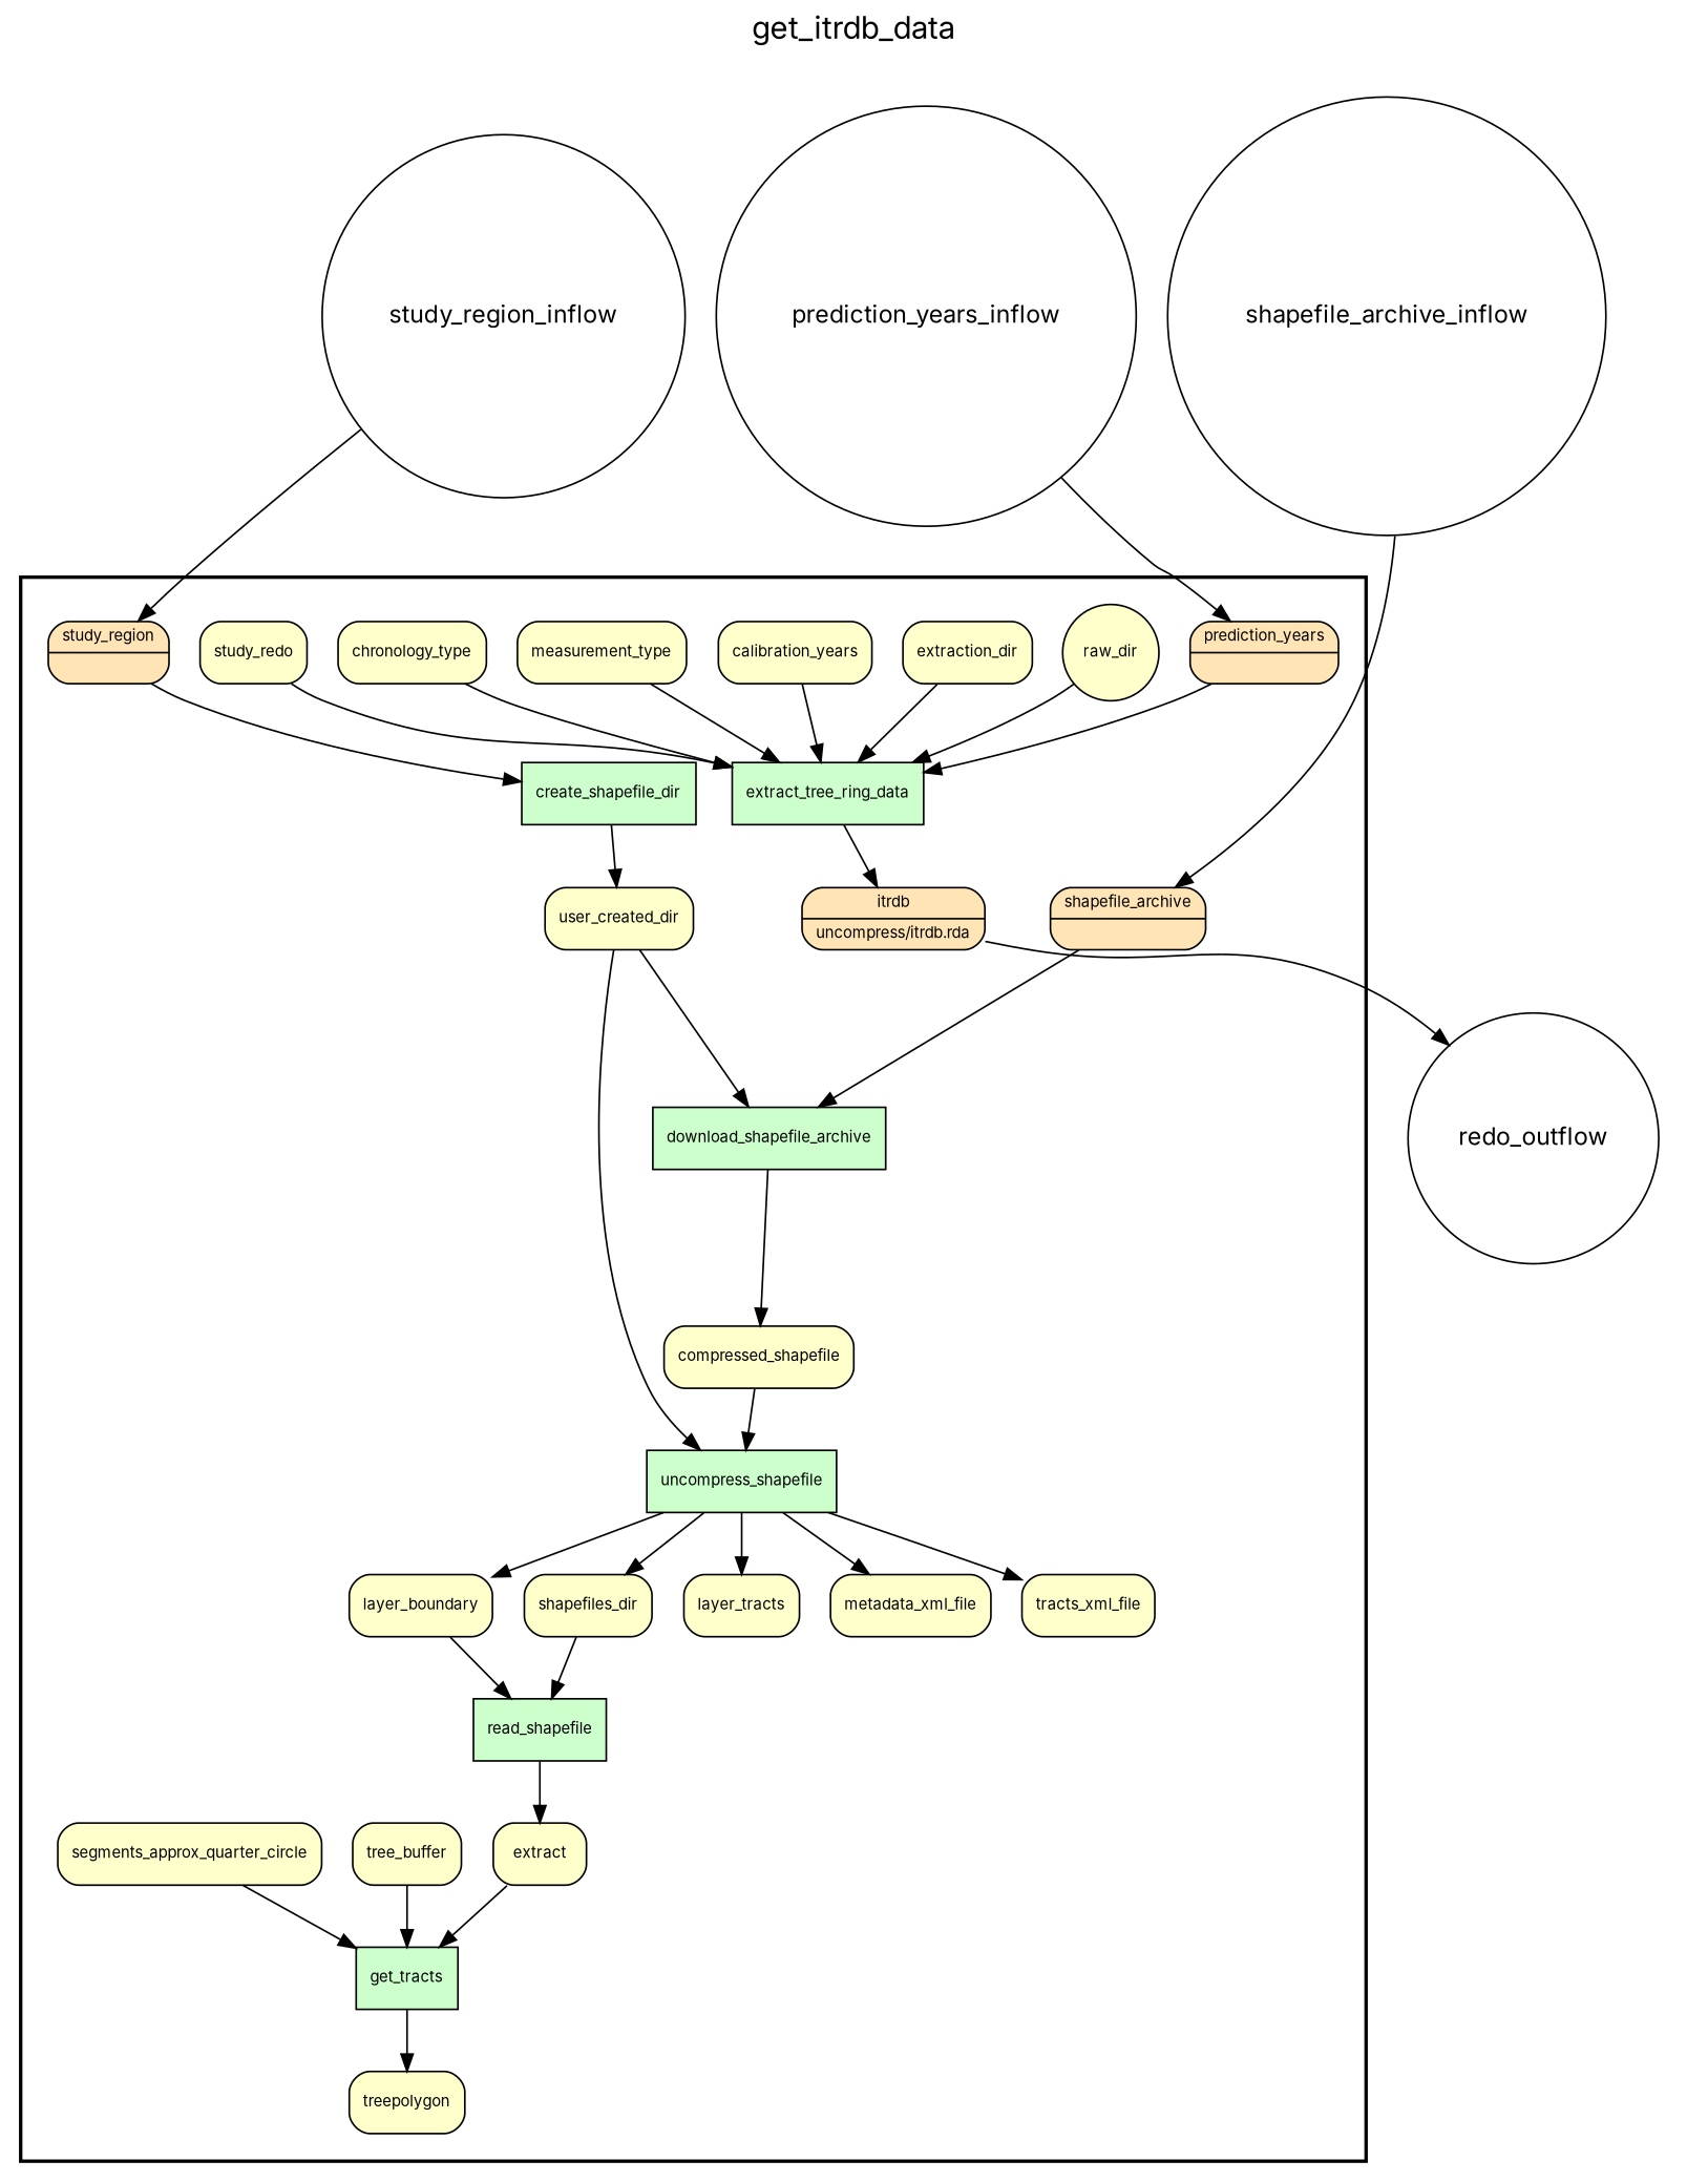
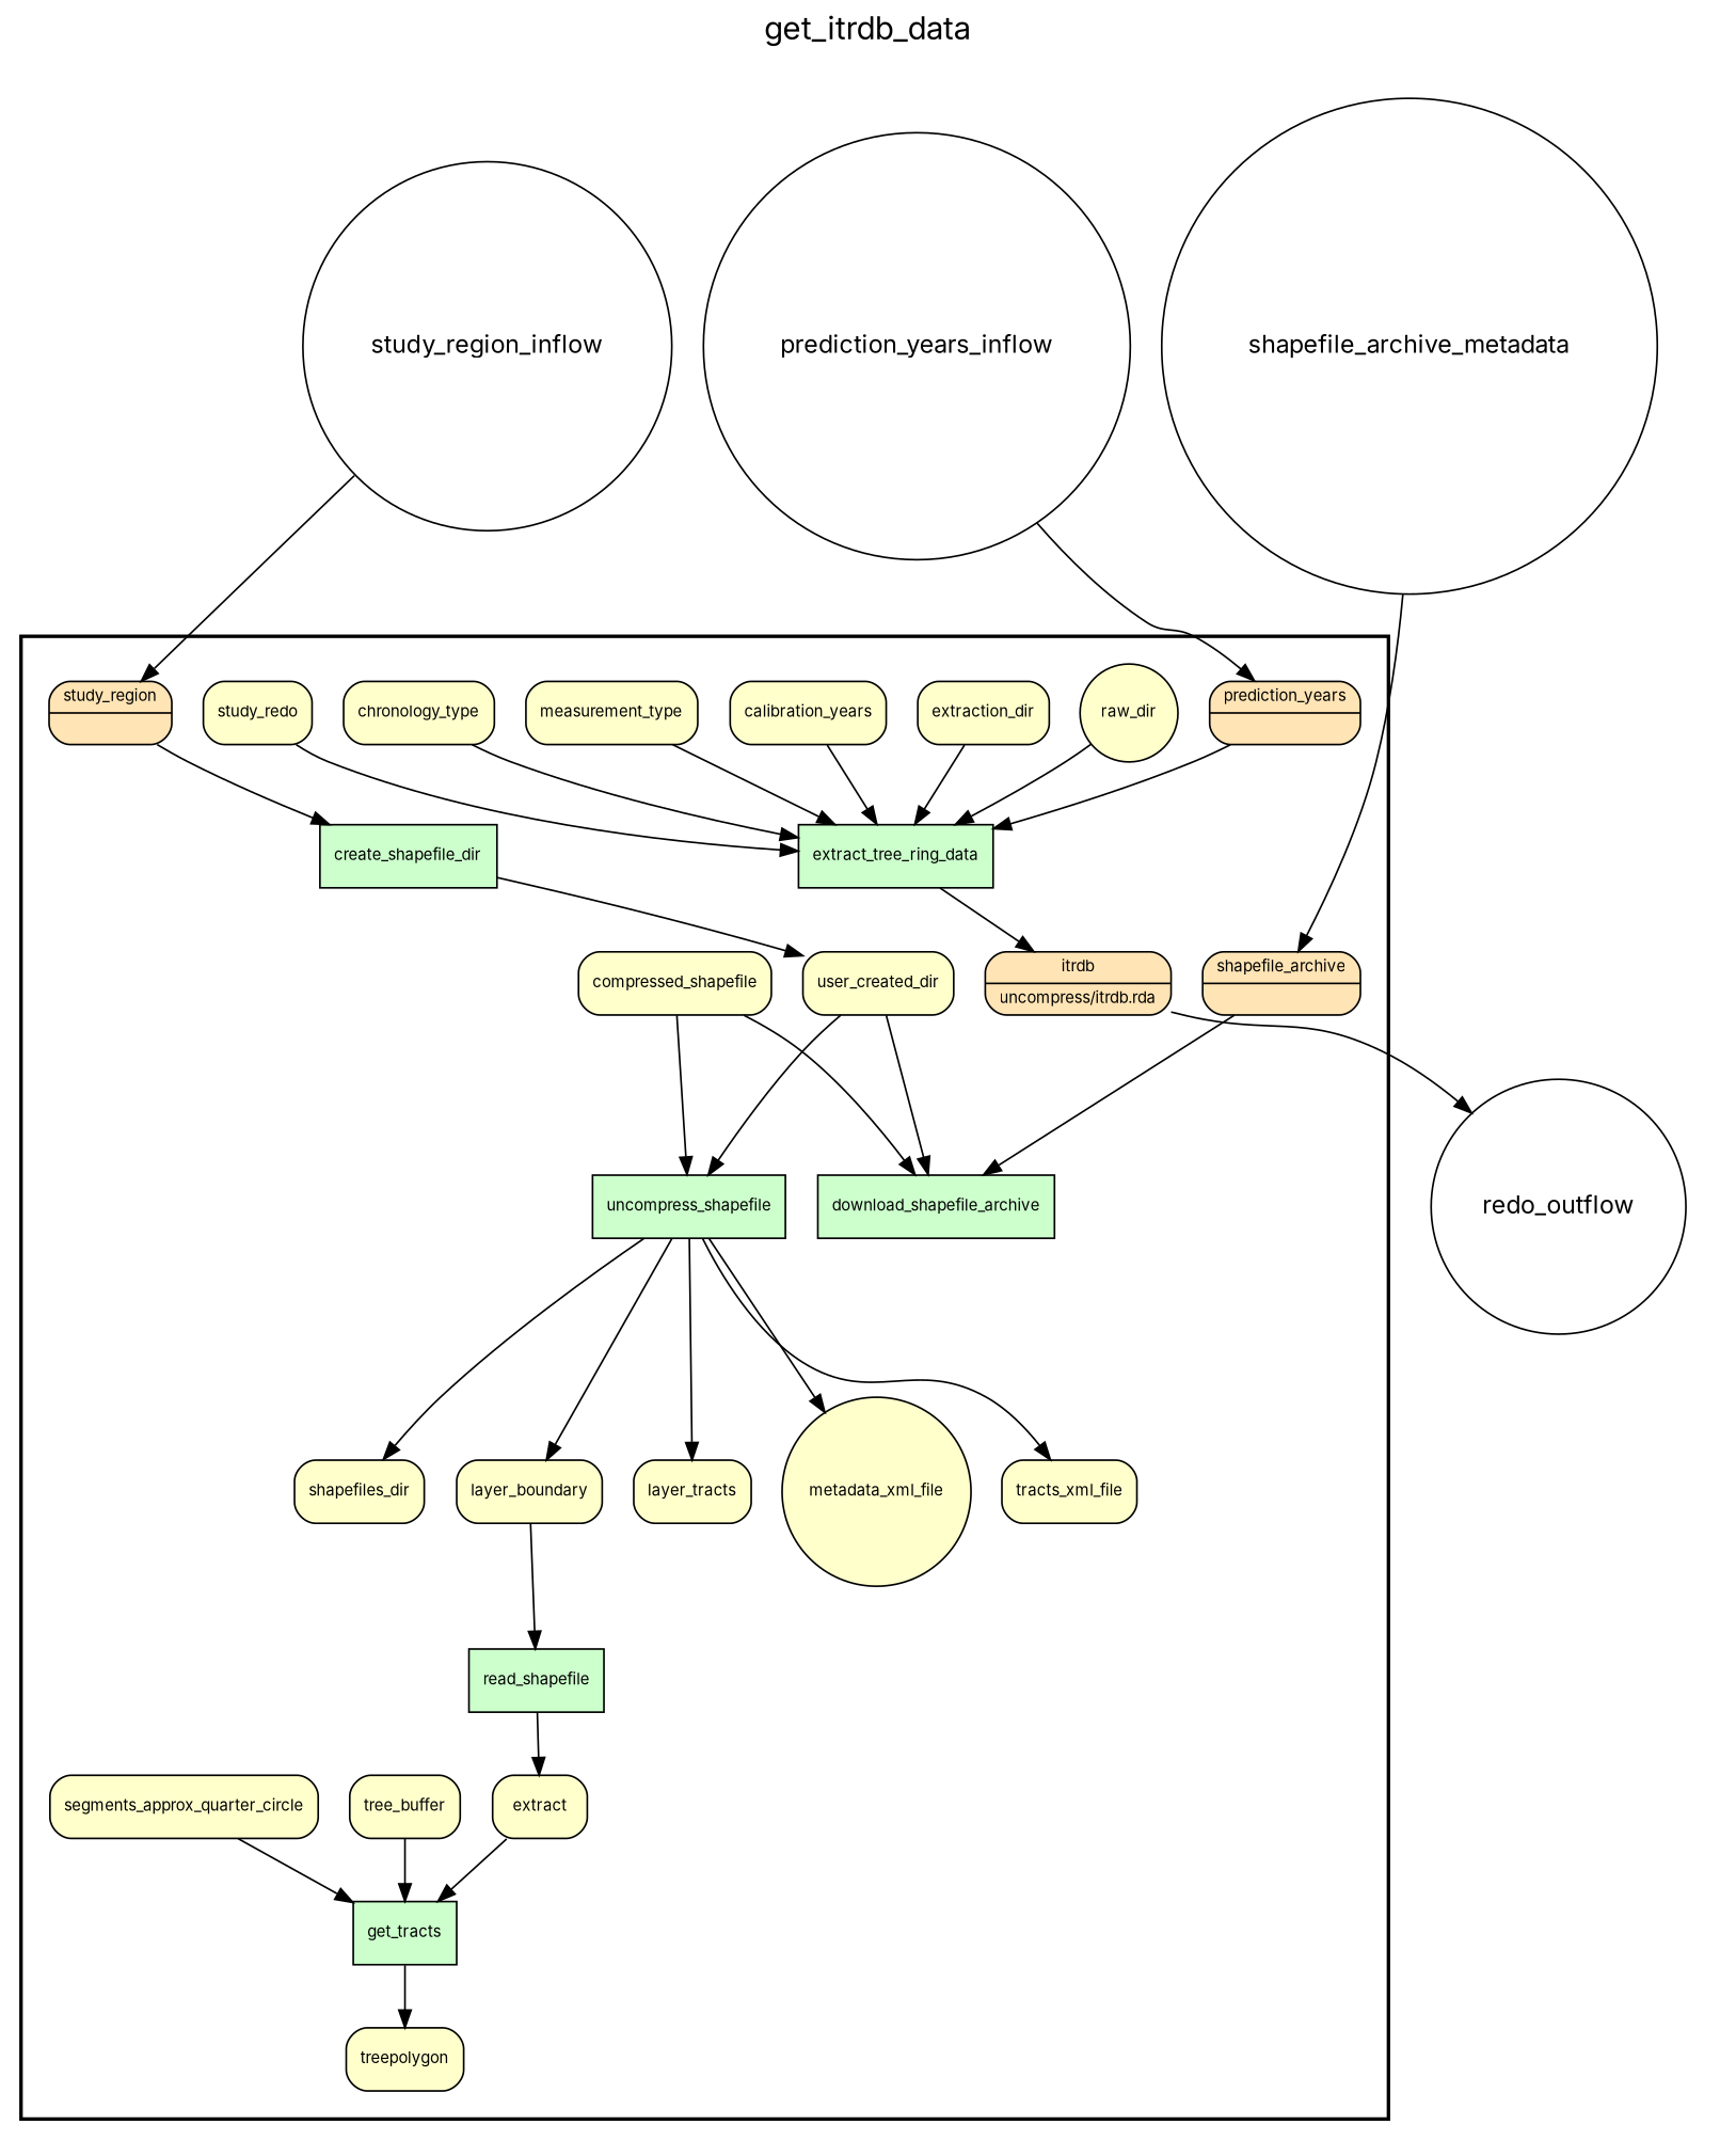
  digraph {
    fontname=Inter
    fontsize=18
    label=get_itrdb_data
    labelloc=t
    rankdir=TB
    node [fillcolor="#FFFFCC" fontname=Inter fontsize=9 peripheries=1 shape=box style="rounded,filled"]
    edge [fontname=Inter]
    create_shapefile_dir [fillcolor="#CCFFCC" style=filled]
    download_shapefile_archive [fillcolor="#CCFFCC" style=filled]
    uncompress_shapefile [fillcolor="#CCFFCC" style=filled]
    read_shapefile [fillcolor="#CCFFCC" style=filled]
    n5 [fillcolor="#CCFFCC" label=get_tracts style=filled]
    extract_tree_ring_data [fillcolor="#CCFFCC" style=filled]
    n7 [fillcolor="#FFE4B5" label="{<f0> study_region |<f1>}" rankdir=LR shape=record]
    n8 [fillcolor="#FFE4B5" label="{<f0> shapefile_archive |<f1>}" rankdir=LR shape=record]
    n9 [fillcolor="#FFE4B5" label="{<f0> prediction_years |<f1>}" rankdir=LR shape=record]
    user_created_dir
    compressed_shapefile
    shapefiles_dir
    layer_boundary
    layer_tracts
-   metadata_xml_file
+   metadata_xml_file [shape=circle]
    tracts_xml_file
    n17 [label=extract]
    tree_buffer
    segments_approx_quarter_circle
    treepolygon
    raw_dir [shape=circle]
    extraction_dir
    calibration_years
    measurement_type
    chronology_type
    n26 [label=study_redo]
    n27 [fillcolor="#FFE4B5" label="{<f0> itrdb |<f1>uncompress/itrdb.rda\l}" rankdir=LR shape=record]
    study_region_inflow [fillcolor="#FFFFFF" shape=circle width=0.2 fontsize="" style=""]
-   shapefile_archive_inflow [fillcolor="#FFFFFF" shape=circle width=0.2 fontsize="" style=""]
+   shapefile_archive_inflow [fillcolor="#FFFFFF" shape=circle width=0.2 label=shapefile_archive_metadata fontsize="" style=""]
    prediction_years_inflow [fillcolor="#FFFFFF" shape=circle width=0.2 fontsize="" style=""]
    n31 [fillcolor="#FFFFFF" label=redo_outflow shape=circle width=0.2 fontsize="" style=""]
    subgraph cluster_1 {
      color=black
      label=""
      penwidth=2
      subgraph cluster_2 {
        color=white
        label=""
        penwidth=2
        create_shapefile_dir
        download_shapefile_archive
        uncompress_shapefile
        read_shapefile
        n5
        extract_tree_ring_data
        n7
        n8
        n9
        user_created_dir
        compressed_shapefile
        shapefiles_dir
        layer_boundary
        layer_tracts
        metadata_xml_file
        tracts_xml_file
        n17
        tree_buffer
        segments_approx_quarter_circle
        treepolygon
        raw_dir
        extraction_dir
        calibration_years
        measurement_type
        chronology_type
        n26
        n27
      }
    }
    subgraph cluster_3 {
      color=white
      label=""
      penwidth=2
      subgraph cluster_4 {
        color=white
        label=""
        penwidth=2
        study_region_inflow
        shapefile_archive_inflow
        prediction_years_inflow
      }
    }
    subgraph cluster_5 {
      color=white
      label=""
      penwidth=2
      subgraph cluster_6 {
        color=white
        label=""
        penwidth=2
        n31
      }
    }
    create_shapefile_dir -> user_created_dir
-   download_shapefile_archive -> compressed_shapefile
+   compressed_shapefile -> download_shapefile_archive
    uncompress_shapefile -> shapefiles_dir
    uncompress_shapefile -> layer_boundary
    uncompress_shapefile -> layer_tracts
    uncompress_shapefile -> metadata_xml_file
    uncompress_shapefile -> tracts_xml_file
    read_shapefile -> n17
    n5 -> treepolygon
    extract_tree_ring_data -> n27
    n7 -> create_shapefile_dir
    n8 -> download_shapefile_archive
    n9 -> extract_tree_ring_data
    user_created_dir -> download_shapefile_archive
    user_created_dir -> uncompress_shapefile
    compressed_shapefile -> uncompress_shapefile
-   shapefiles_dir -> read_shapefile
    layer_boundary -> read_shapefile
    n17 -> n5
    tree_buffer -> n5
    segments_approx_quarter_circle -> n5
    raw_dir -> extract_tree_ring_data
    extraction_dir -> extract_tree_ring_data
    calibration_years -> extract_tree_ring_data
    measurement_type -> extract_tree_ring_data
    chronology_type -> extract_tree_ring_data
    n26 -> extract_tree_ring_data
    n27 -> n31
    study_region_inflow -> n7
    shapefile_archive_inflow -> n8
    prediction_years_inflow -> n9
  }
